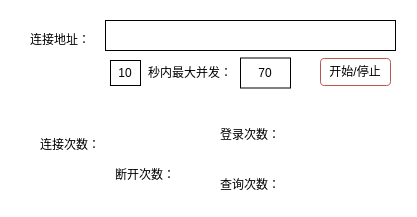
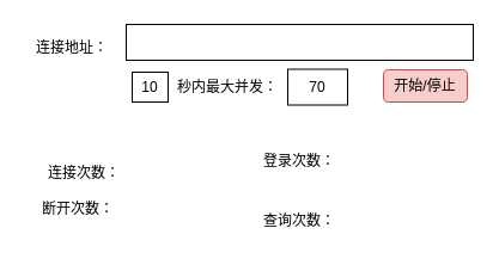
  <mxCell id="0" />
  <mxCell id="1" parent="0" />
  <mxCell id="2" value="" style="rounded=1;whiteSpace=wrap;html=1;arcSize=0;" vertex="1" parent="1"><mxGeometry x="105" y="20" width="290" height="30" as="geometry" /></mxCell>
  <mxCell id="3" value="连接地址：" style="text;html=1;strokeColor=none;fillColor=none;align=center;verticalAlign=middle;whiteSpace=wrap;rounded=0;" vertex="1" parent="1"><mxGeometry x="20" y="30" width="80" height="20" as="geometry" /></mxCell>
  <mxCell id="4" value="连接次数：" style="text;html=1;strokeColor=none;fillColor=none;align=center;verticalAlign=middle;whiteSpace=wrap;rounded=0;" vertex="1" parent="1"><mxGeometry x="25" y="135" width="90" height="20" as="geometry" /></mxCell>
  <mxCell id="5" value="登录次数：" style="text;html=1;strokeColor=none;fillColor=none;align=center;verticalAlign=middle;whiteSpace=wrap;rounded=0;" vertex="1" parent="1"><mxGeometry x="205" y="125" width="90" height="20" as="geometry" /></mxCell>
- <mxCell id="6" value="断开次数：" style="text;html=1;strokeColor=none;fillColor=none;align=center;verticalAlign=middle;whiteSpace=wrap;rounded=0;" vertex="1" parent="1"><mxGeometry x="100" y="165" width="90" height="20" as="geometry" /></mxCell>
+ <mxCell id="6" value="断开次数：" style="text;html=1;strokeColor=none;fillColor=none;align=center;verticalAlign=middle;whiteSpace=wrap;rounded=0;" vertex="1" parent="1"><mxGeometry x="20" y="165" width="90" height="20" as="geometry" /></mxCell>
  <mxCell id="7" value="查询次数：" style="text;html=1;strokeColor=none;fillColor=none;align=center;verticalAlign=middle;whiteSpace=wrap;rounded=0;" vertex="1" parent="1"><mxGeometry x="205" y="175" width="90" height="20" as="geometry" /></mxCell>
  <mxCell id="8" value="秒内最大并发：" style="text;html=1;strokeColor=none;fillColor=none;align=center;verticalAlign=middle;whiteSpace=wrap;rounded=0;" vertex="1" parent="1"><mxGeometry x="140" y="62.5" width="100" height="20" as="geometry" /></mxCell>
  <mxCell id="9" value="70" style="rounded=0;whiteSpace=wrap;html=1;" vertex="1" parent="1"><mxGeometry x="240" y="57.5" width="50" height="30" as="geometry" /></mxCell>
  <mxCell id="10" value="10" style="rounded=0;whiteSpace=wrap;html=1;" vertex="1" parent="1"><mxGeometry x="110" y="60" width="30" height="25" as="geometry" /></mxCell>
- <mxCell id="11" value="开始/停止" style="rounded=1;whiteSpace=wrap;html=1;fillColor=#ffffff;strokeColor=#b85450;" vertex="1" parent="1"><mxGeometry x="320" y="58" width="70" height="27" as="geometry" /></mxCell>
+ <mxCell id="11" value="开始/停止" style="rounded=1;whiteSpace=wrap;html=1;fillColor=#f8cecc;strokeColor=#b85450;" vertex="1" parent="1"><mxGeometry x="320" y="58" width="70" height="27" as="geometry" /></mxCell>
